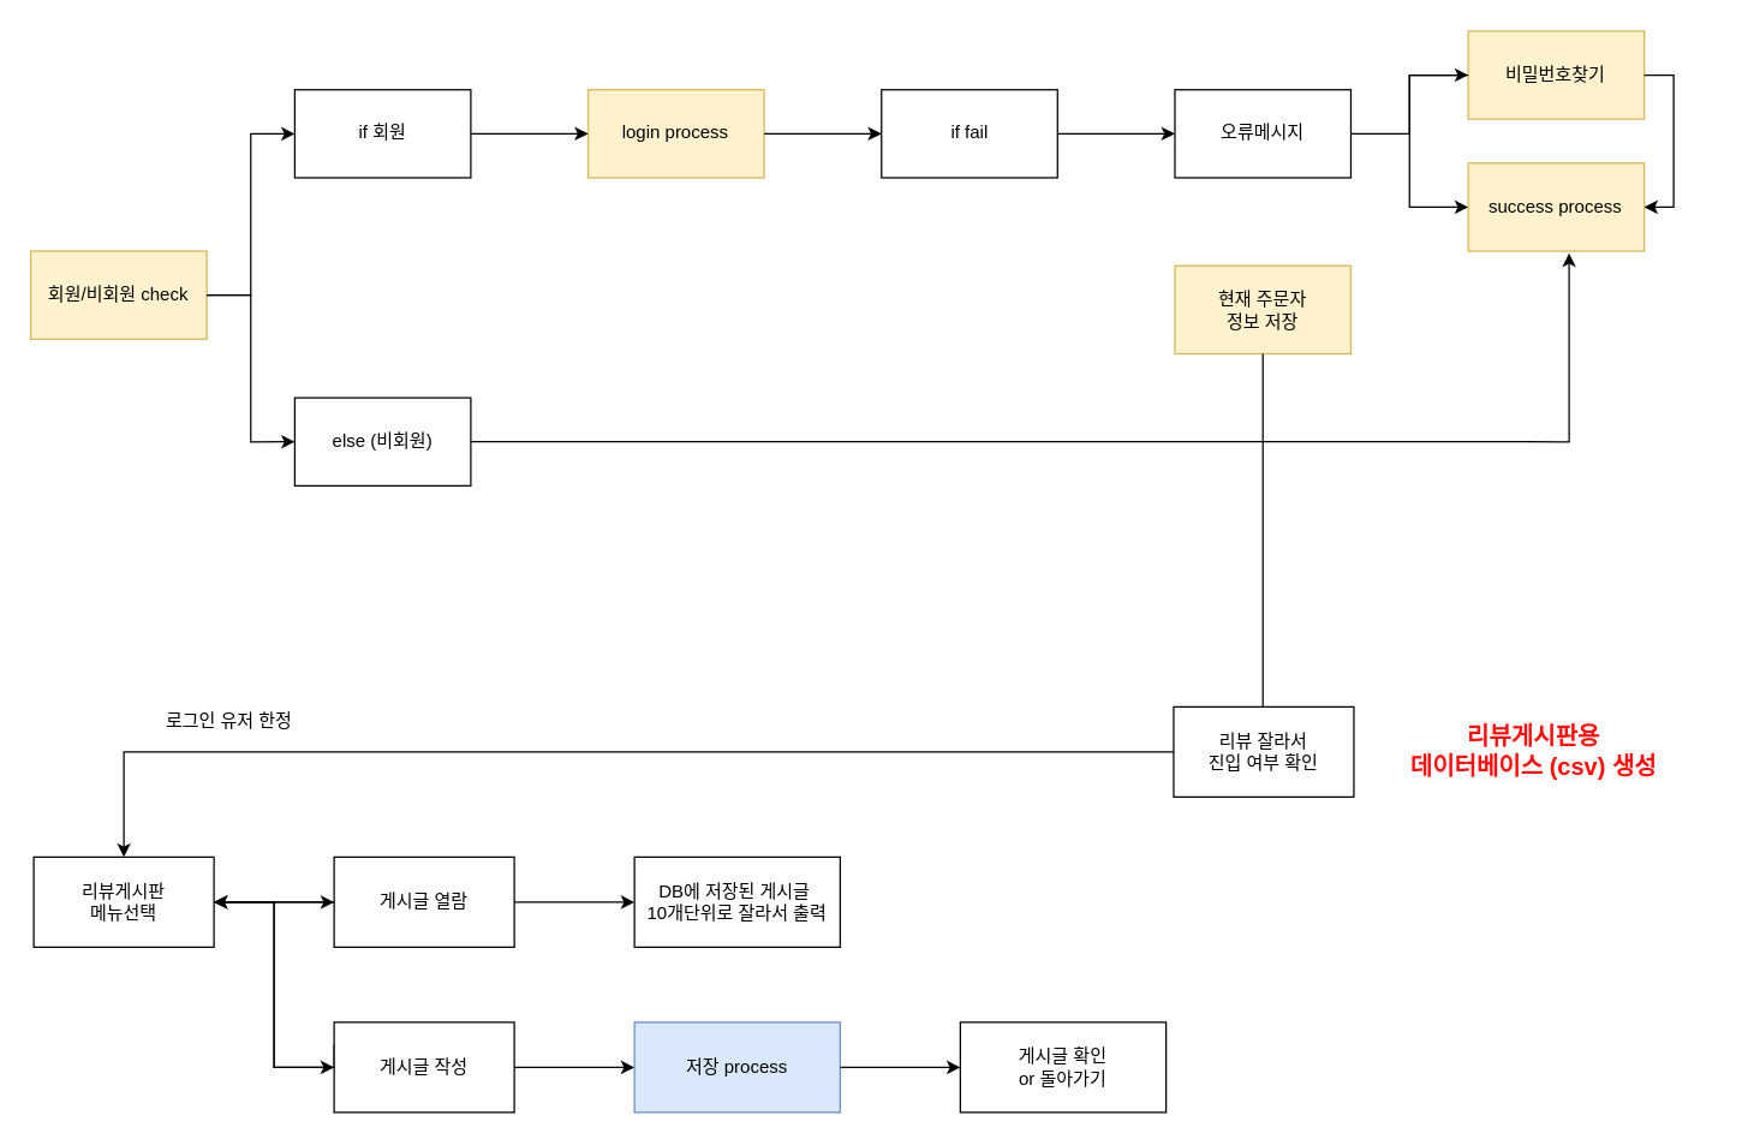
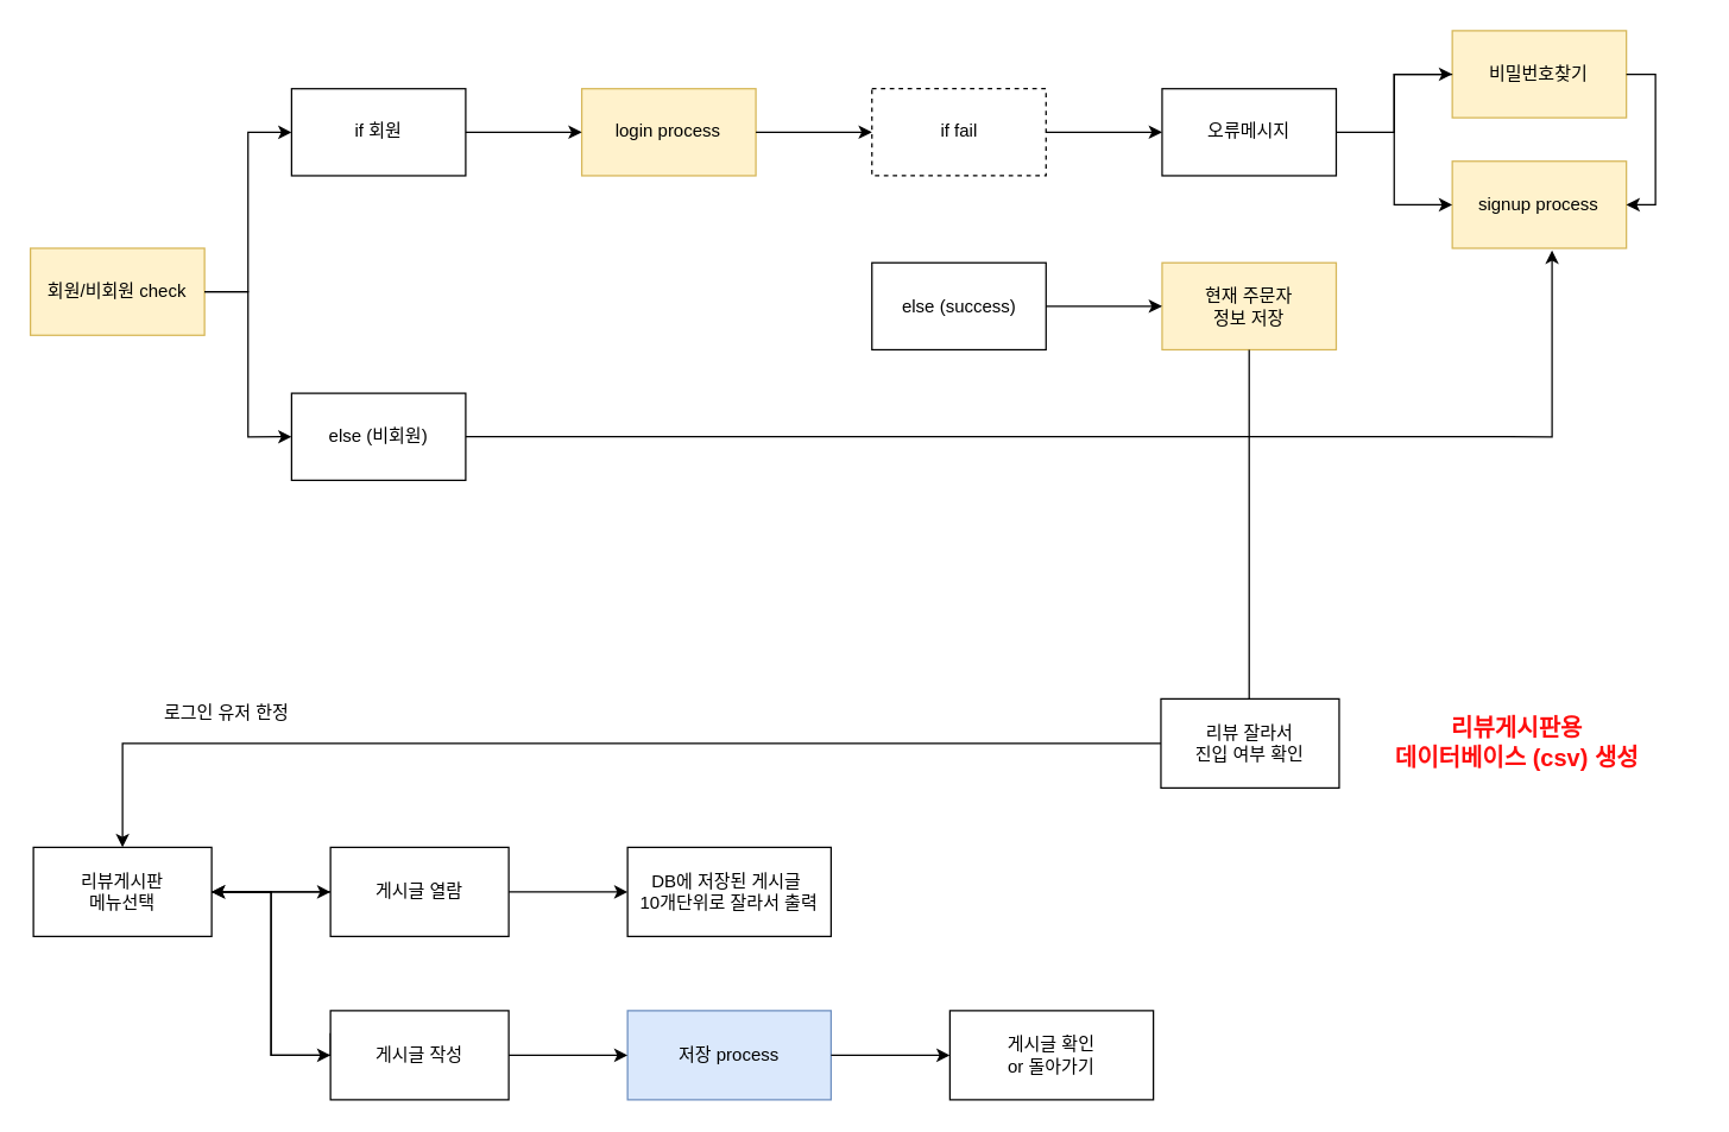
  <mxCell id="0" />
  <mxCell id="1" parent="0" />
  <mxCell id="2" value="" style="group" vertex="1" connectable="0" parent="1"><mxGeometry x="20" y="20" width="1121.07" height="720" as="geometry" /></mxCell>
  <mxCell id="3" value="" style="group" vertex="1" connectable="0" parent="2"><mxGeometry width="1093.96" height="420" as="geometry" /></mxCell>
  <mxCell id="4" value="회원/비회원 check" style="rounded=0;whiteSpace=wrap;html=1;fillColor=#fff2cc;strokeColor=#d6b656;" vertex="1" parent="3"><mxGeometry y="146.512" width="117.21" height="58.605" as="geometry" /></mxCell>
  <mxCell id="5" value="if 회원" style="rounded=0;whiteSpace=wrap;html=1;" vertex="1" parent="3"><mxGeometry x="175.815" y="39.07" width="117.21" height="58.605" as="geometry" /></mxCell>
  <mxCell id="6" style="edgeStyle=orthogonalEdgeStyle;rounded=0;orthogonalLoop=1;jettySize=auto;html=1;" edge="1" parent="3" source="4" target="5"><mxGeometry relative="1" as="geometry"><Array as="points"><mxPoint x="146.513" y="175.814" /><mxPoint x="146.513" y="68.372" /></Array></mxGeometry></mxCell>
  <mxCell id="7" value="login process" style="rounded=0;whiteSpace=wrap;html=1;fillColor=#fff2cc;strokeColor=#d6b656;" vertex="1" parent="3"><mxGeometry x="371.165" y="39.07" width="117.21" height="58.605" as="geometry" /></mxCell>
  <mxCell id="8" value="" style="edgeStyle=orthogonalEdgeStyle;rounded=0;orthogonalLoop=1;jettySize=auto;html=1;" edge="1" parent="3" source="5" target="7"><mxGeometry relative="1" as="geometry" /></mxCell>
- <mxCell id="9" value="if fail" style="rounded=0;whiteSpace=wrap;html=1;" vertex="1" parent="3"><mxGeometry x="566.515" y="39.07" width="117.21" height="58.605" as="geometry" /></mxCell>
+ <mxCell id="9" value="if fail" style="rounded=0;whiteSpace=wrap;html=1;dashed=1;" vertex="1" parent="3"><mxGeometry x="566.515" y="39.07" width="117.21" height="58.605" as="geometry" /></mxCell>
  <mxCell id="10" value="" style="edgeStyle=orthogonalEdgeStyle;rounded=0;orthogonalLoop=1;jettySize=auto;html=1;" edge="1" parent="3" source="7" target="9"><mxGeometry relative="1" as="geometry" /></mxCell>
  <mxCell id="11" value="오류메시지" style="rounded=0;whiteSpace=wrap;html=1;" vertex="1" parent="3"><mxGeometry x="761.865" y="39.07" width="117.21" height="58.605" as="geometry" /></mxCell>
  <mxCell id="12" value="" style="edgeStyle=orthogonalEdgeStyle;rounded=0;orthogonalLoop=1;jettySize=auto;html=1;" edge="1" parent="3" source="9" target="11"><mxGeometry relative="1" as="geometry" /></mxCell>
  <mxCell id="13" value="비밀번호찾기" style="rounded=0;whiteSpace=wrap;html=1;fillColor=#fff2cc;strokeColor=#d6b656;" vertex="1" parent="3"><mxGeometry x="957.215" width="117.21" height="58.605" as="geometry" /></mxCell>
  <mxCell id="14" value="" style="edgeStyle=orthogonalEdgeStyle;rounded=0;orthogonalLoop=1;jettySize=auto;html=1;" edge="1" parent="3" source="11" target="13"><mxGeometry relative="1" as="geometry" /></mxCell>
- <mxCell id="15" value="success process" style="rounded=0;whiteSpace=wrap;html=1;fillColor=#fff2cc;strokeColor=#d6b656;" vertex="1" parent="3"><mxGeometry x="957.215" y="87.907" width="117.21" height="58.605" as="geometry" /></mxCell>
+ <mxCell id="15" value="signup process" style="rounded=0;whiteSpace=wrap;html=1;fillColor=#fff2cc;strokeColor=#d6b656;" vertex="1" parent="3"><mxGeometry x="957.215" y="87.907" width="117.21" height="58.605" as="geometry" /></mxCell>
  <mxCell id="16" value="" style="edgeStyle=orthogonalEdgeStyle;rounded=0;orthogonalLoop=1;jettySize=auto;html=1;" edge="1" parent="3" source="13" target="15"><mxGeometry relative="1" as="geometry"><Array as="points"><mxPoint x="918.145" y="29.302" /><mxPoint x="918.145" y="117.209" /></Array></mxGeometry></mxCell>
  <mxCell id="17" style="edgeStyle=orthogonalEdgeStyle;rounded=0;orthogonalLoop=1;jettySize=auto;html=1;entryX=1;entryY=0.5;entryDx=0;entryDy=0;" edge="1" parent="3" source="13" target="15"><mxGeometry relative="1" as="geometry"><Array as="points"><mxPoint x="1093.96" y="29.302" /><mxPoint x="1093.96" y="117.209" /></Array></mxGeometry></mxCell>
  <mxCell id="18" style="edgeStyle=orthogonalEdgeStyle;rounded=0;orthogonalLoop=1;jettySize=auto;html=1;exitX=1;exitY=0.5;exitDx=0;exitDy=0;entryX=0.573;entryY=1.025;entryDx=0;entryDy=0;entryPerimeter=0;" edge="1" parent="3" source="19" target="15"><mxGeometry relative="1" as="geometry"><Array as="points"><mxPoint x="1024" y="274" /></Array></mxGeometry></mxCell>
  <mxCell id="19" value="else (비회원)&lt;br&gt;" style="rounded=0;whiteSpace=wrap;html=1;" vertex="1" parent="3"><mxGeometry x="175.815" y="244.186" width="117.21" height="58.605" as="geometry" /></mxCell>
  <mxCell id="20" style="edgeStyle=orthogonalEdgeStyle;rounded=0;orthogonalLoop=1;jettySize=auto;html=1;exitX=1;exitY=0.5;exitDx=0;exitDy=0;entryX=0;entryY=0.5;entryDx=0;entryDy=0;" edge="1" parent="3" source="4" target="19"><mxGeometry relative="1" as="geometry" /></mxCell>
+ <mxCell id="21" value="else (success)" style="rounded=0;whiteSpace=wrap;html=1;" vertex="1" parent="3"><mxGeometry x="566.515" y="156.279" width="117.21" height="58.605" as="geometry" /></mxCell>
  <mxCell id="22" value="현재 주문자 &lt;br&gt;정보 저장" style="rounded=0;whiteSpace=wrap;html=1;fillColor=#fff2cc;strokeColor=#d6b656;" vertex="1" parent="3"><mxGeometry x="761.865" y="156.279" width="117.21" height="58.605" as="geometry" /></mxCell>
+ <mxCell id="23" value="" style="edgeStyle=orthogonalEdgeStyle;rounded=0;orthogonalLoop=1;jettySize=auto;html=1;" edge="1" parent="3" source="21" target="22"><mxGeometry relative="1" as="geometry" /></mxCell>
  <mxCell id="24" value="" style="edgeStyle=orthogonalEdgeStyle;rounded=0;orthogonalLoop=1;jettySize=auto;html=1;endArrow=none;" edge="1" parent="2" source="22" target="29"><mxGeometry relative="1" as="geometry"><mxPoint x="820.571" y="214.884" as="sourcePoint" /><mxPoint x="60.0" y="580" as="targetPoint" /><Array as="points"><mxPoint x="821" y="510" /></Array></mxGeometry></mxCell>
  <mxCell id="25" value="" style="group" vertex="1" connectable="0" parent="2"><mxGeometry x="2" y="450" width="1119.07" height="270" as="geometry" /></mxCell>
  <mxCell id="26" value="리뷰게시판&lt;br&gt;메뉴선택" style="rounded=0;whiteSpace=wrap;html=1;" vertex="1" parent="25"><mxGeometry y="100" width="120" height="60" as="geometry" /></mxCell>
  <mxCell id="27" style="edgeStyle=orthogonalEdgeStyle;rounded=0;orthogonalLoop=1;jettySize=auto;html=1;startArrow=none;" edge="1" parent="25" source="29" target="26"><mxGeometry relative="1" as="geometry"><Array as="points"><mxPoint x="60" y="30" /></Array></mxGeometry></mxCell>
  <mxCell id="28" value="로그인 유저 한정&amp;nbsp;" style="text;html=1;strokeColor=none;fillColor=none;align=center;verticalAlign=middle;whiteSpace=wrap;rounded=0;" vertex="1" parent="25"><mxGeometry x="57" width="150" height="20" as="geometry" /></mxCell>
  <mxCell id="29" value="리뷰 잘라서 &lt;br&gt;진입 여부 확인" style="rounded=0;whiteSpace=wrap;html=1;" vertex="1" parent="25"><mxGeometry x="759.07" width="120" height="60" as="geometry" /></mxCell>
  <mxCell id="30" style="edgeStyle=orthogonalEdgeStyle;rounded=0;orthogonalLoop=1;jettySize=auto;html=1;entryX=1;entryY=0.5;entryDx=0;entryDy=0;fontSize=16;fontColor=#FF0D0D;" edge="1" parent="25" source="31" target="26"><mxGeometry relative="1" as="geometry" /></mxCell>
  <mxCell id="31" value="게시글 열람" style="rounded=0;whiteSpace=wrap;html=1;" vertex="1" parent="25"><mxGeometry x="200" y="100" width="120" height="60" as="geometry" /></mxCell>
  <mxCell id="32" value="" style="edgeStyle=orthogonalEdgeStyle;rounded=0;orthogonalLoop=1;jettySize=auto;html=1;" edge="1" parent="25" source="26" target="31"><mxGeometry relative="1" as="geometry" /></mxCell>
  <mxCell id="33" value="DB에 저장된 게시글&amp;nbsp; &lt;br&gt;10개단위로 잘라서 출력" style="rounded=0;whiteSpace=wrap;html=1;" vertex="1" parent="25"><mxGeometry x="400" y="100" width="137" height="60" as="geometry" /></mxCell>
  <mxCell id="34" value="" style="edgeStyle=orthogonalEdgeStyle;rounded=0;orthogonalLoop=1;jettySize=auto;html=1;" edge="1" parent="25" source="31" target="33"><mxGeometry relative="1" as="geometry" /></mxCell>
  <mxCell id="35" style="edgeStyle=orthogonalEdgeStyle;rounded=0;orthogonalLoop=1;jettySize=auto;html=1;exitX=0;exitY=0.25;exitDx=0;exitDy=0;entryX=1;entryY=0.5;entryDx=0;entryDy=0;fontSize=16;fontColor=#FF0D0D;" edge="1" parent="25" source="36" target="26"><mxGeometry relative="1" as="geometry"><Array as="points"><mxPoint x="200" y="240" /><mxPoint x="160" y="240" /><mxPoint x="160" y="130" /></Array></mxGeometry></mxCell>
  <mxCell id="36" value="게시글 작성" style="rounded=0;whiteSpace=wrap;html=1;" vertex="1" parent="25"><mxGeometry x="200" y="210" width="120" height="60" as="geometry" /></mxCell>
  <mxCell id="37" style="edgeStyle=orthogonalEdgeStyle;rounded=0;orthogonalLoop=1;jettySize=auto;html=1;exitX=1;exitY=0.5;exitDx=0;exitDy=0;entryX=0;entryY=0.5;entryDx=0;entryDy=0;fontSize=16;fontColor=#FF0D0D;" edge="1" parent="25" source="26" target="36"><mxGeometry relative="1" as="geometry" /></mxCell>
  <mxCell id="38" value="저장 process" style="rounded=0;whiteSpace=wrap;html=1;fillColor=#dae8fc;strokeColor=#6c8ebf;" vertex="1" parent="25"><mxGeometry x="400" y="210" width="137" height="60" as="geometry" /></mxCell>
  <mxCell id="39" value="" style="edgeStyle=orthogonalEdgeStyle;rounded=0;orthogonalLoop=1;jettySize=auto;html=1;" edge="1" parent="25" source="36" target="38"><mxGeometry relative="1" as="geometry" /></mxCell>
  <mxCell id="40" value="리뷰게시판용 &lt;br&gt;데이터베이스 (csv) 생성" style="text;html=1;strokeColor=none;fillColor=none;align=center;verticalAlign=middle;whiteSpace=wrap;rounded=0;fontSize=16;fontColor=#FF0D0D;fontStyle=1" vertex="1" parent="25"><mxGeometry x="879.07" y="20" width="240" height="20" as="geometry" /></mxCell>
  <mxCell id="41" value="게시글 확인&lt;br&gt;or 돌아가기" style="rounded=0;whiteSpace=wrap;html=1;" vertex="1" parent="25"><mxGeometry x="617" y="210" width="137" height="60" as="geometry" /></mxCell>
  <mxCell id="42" value="" style="edgeStyle=orthogonalEdgeStyle;rounded=0;orthogonalLoop=1;jettySize=auto;html=1;fontSize=16;fontColor=#FF0D0D;" edge="1" parent="25" source="38" target="41"><mxGeometry relative="1" as="geometry" /></mxCell>
